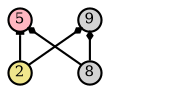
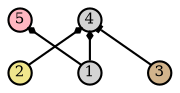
  digraph {
    nodesep=0.3
    rank=same
    rankdir=BT
    ranksep=0.2
    node [fillcolor=lightgrey fixedsize=true fontsize=7 shape=circle style=filled]
    edge [arrowhead=diamond arrowsize=0.3]
-   n1 [label=8 width=0.15]
+   n1 [label=1 width=0.15]
    n2 [fillcolor=khaki label=2 width=0.15]
+   n3 [fillcolor=tan label=3 width=0.15]
    n4 [fillcolor=lightpink label=5 width=0.15]
-   n5 [label=9 width=0.15]
+   n5 [label=4 width=0.15]
    subgraph sub_1 {
      n1
      n2
+     n3
    }
    subgraph sub_2 {
      n4
    }
    subgraph sub_3 {
      n5
    }
    n1 -> n4
    n1 -> n5
-   n2 -> n4 [arrowhead=tee]
    n2 -> n5
+   n3 -> n5 [arrowhead=tee]
  }
